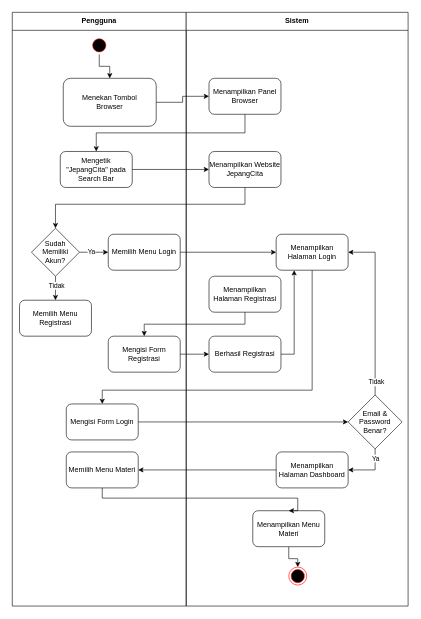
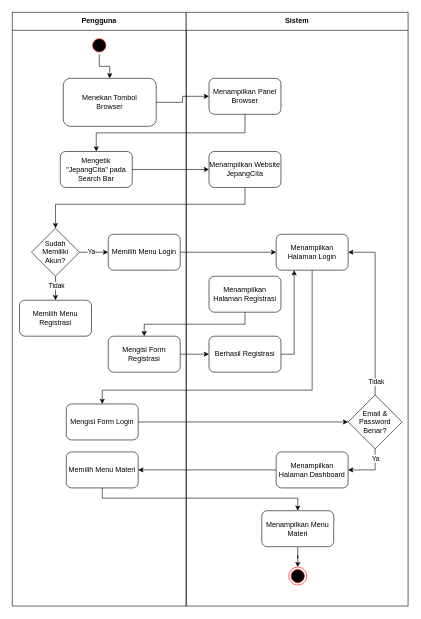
  <mxCell id="0" />
  <mxCell id="1" parent="0" />
  <mxCell id="2" value="Pengguna" style="swimlane;whiteSpace=wrap;html=1;startSize=30;" parent="1" vertex="1"><mxGeometry y="20" width="290" height="990" as="geometry" x="20" /></mxCell>
  <mxCell id="3" style="edgeStyle=orthogonalEdgeStyle;rounded=0;orthogonalLoop=1;jettySize=auto;html=1;entryX=0.5;entryY=0;entryDx=0;entryDy=0;" parent="2" source="4" target="5" edge="1"><mxGeometry relative="1" as="geometry" /></mxCell>
  <mxCell id="4" value="" style="ellipse;html=1;shape=startState;fillColor=#000000;strokeColor=#ff0000;" parent="2" vertex="1"><mxGeometry x="130" y="40" width="30" height="30" as="geometry" /></mxCell>
  <mxCell id="5" value="Menekan Tombol&lt;div&gt;Browser&lt;/div&gt;" style="rounded=1;whiteSpace=wrap;html=1;" parent="2" vertex="1"><mxGeometry x="85" y="110" width="155" height="80" as="geometry" /></mxCell>
  <mxCell id="6" value="Mengetik &quot;JepangCita&quot; pada Search Bar" style="whiteSpace=wrap;html=1;rounded=1;" parent="2" vertex="1"><mxGeometry x="80" y="232" width="120" height="60" as="geometry" /></mxCell>
  <mxCell id="7" style="edgeStyle=orthogonalEdgeStyle;rounded=0;orthogonalLoop=1;jettySize=auto;html=1;exitX=1;exitY=0.5;exitDx=0;exitDy=0;" edge="1" parent="2" source="11" target="12"><mxGeometry relative="1" as="geometry" /></mxCell>
  <mxCell id="8" value="Ya" style="edgeLabel;html=1;align=center;verticalAlign=middle;resizable=0;points=[];" vertex="1" connectable="0" parent="7"><mxGeometry x="-0.201" y="1" relative="1" as="geometry"><mxPoint as="offset" /></mxGeometry></mxCell>
  <mxCell id="9" style="edgeStyle=orthogonalEdgeStyle;rounded=0;orthogonalLoop=1;jettySize=auto;html=1;exitX=0.5;exitY=1;exitDx=0;exitDy=0;entryX=0.5;entryY=0;entryDx=0;entryDy=0;" edge="1" parent="2" source="11" target="13"><mxGeometry relative="1" as="geometry" /></mxCell>
  <mxCell id="10" value="Tidak" style="edgeLabel;html=1;align=center;verticalAlign=middle;resizable=0;points=[];" vertex="1" connectable="0" parent="9"><mxGeometry x="-0.01" y="2" relative="1" as="geometry"><mxPoint x="-1" y="-5" as="offset" /></mxGeometry></mxCell>
  <mxCell id="11" value="Sudah Memiliki Akun?" style="rhombus;whiteSpace=wrap;html=1;" vertex="1" parent="2"><mxGeometry x="32" y="360" width="80" height="80" as="geometry" /></mxCell>
  <mxCell id="12" value="Memilih Menu Login" style="whiteSpace=wrap;html=1;rounded=1;" vertex="1" parent="2"><mxGeometry x="160" y="370" width="120" height="60" as="geometry" /></mxCell>
  <mxCell id="13" value="Memilih Menu Registrasi" style="whiteSpace=wrap;html=1;rounded=1;" vertex="1" parent="2"><mxGeometry x="12" y="480" width="120" height="60" as="geometry" /></mxCell>
  <mxCell id="14" value="Mengisi Form Login" style="whiteSpace=wrap;html=1;rounded=1;" vertex="1" parent="2"><mxGeometry x="90" y="653" width="120" height="60" as="geometry" /></mxCell>
  <mxCell id="15" value="Memilih Menu Materi" style="whiteSpace=wrap;html=1;rounded=1;" vertex="1" parent="2"><mxGeometry x="90" y="733" width="120" height="60" as="geometry" /></mxCell>
  <mxCell id="16" value="Mengisi Form Registrasi" style="whiteSpace=wrap;html=1;rounded=1;" vertex="1" parent="2"><mxGeometry x="160" y="540" width="120" height="60" as="geometry" /></mxCell>
  <mxCell id="17" value="Sistem" style="swimlane;whiteSpace=wrap;html=1;startSize=30;" parent="1" vertex="1"><mxGeometry x="310" y="20" width="370" height="990" as="geometry" /></mxCell>
  <mxCell id="18" value="Menampilkan Panel Browser" style="whiteSpace=wrap;html=1;rounded=1;" parent="17" vertex="1"><mxGeometry x="38" y="110" width="120" height="60" as="geometry" /></mxCell>
  <mxCell id="19" value="Menampilkan Website JepangCita" style="whiteSpace=wrap;html=1;rounded=1;" parent="17" vertex="1"><mxGeometry x="38" y="232" width="120" height="60" as="geometry" /></mxCell>
  <mxCell id="20" value="Menampilkan Halaman Login" style="whiteSpace=wrap;html=1;rounded=1;" vertex="1" parent="17"><mxGeometry x="150" y="370" width="120" height="60" as="geometry" /></mxCell>
  <mxCell id="21" style="edgeStyle=orthogonalEdgeStyle;rounded=0;orthogonalLoop=1;jettySize=auto;html=1;exitX=0.5;exitY=0;exitDx=0;exitDy=0;entryX=1;entryY=0.5;entryDx=0;entryDy=0;" edge="1" parent="17" source="25" target="20"><mxGeometry relative="1" as="geometry" /></mxCell>
  <mxCell id="22" value="Tidak" style="edgeLabel;html=1;align=center;verticalAlign=middle;resizable=0;points=[];" vertex="1" connectable="0" parent="21"><mxGeometry x="0.837" y="1" relative="1" as="geometry"><mxPoint x="23" y="215" as="offset" /></mxGeometry></mxCell>
  <mxCell id="23" style="edgeStyle=orthogonalEdgeStyle;rounded=0;orthogonalLoop=1;jettySize=auto;html=1;exitX=0.5;exitY=1;exitDx=0;exitDy=0;entryX=1;entryY=0.5;entryDx=0;entryDy=0;" edge="1" parent="17" source="25" target="26"><mxGeometry relative="1" as="geometry" /></mxCell>
  <mxCell id="24" value="Ya" style="edgeLabel;html=1;align=center;verticalAlign=middle;resizable=0;points=[];" vertex="1" connectable="0" parent="23"><mxGeometry x="-0.534" relative="1" as="geometry"><mxPoint y="-4" as="offset" /></mxGeometry></mxCell>
  <mxCell id="25" value="Email &amp;amp; Password Benar?" style="rhombus;whiteSpace=wrap;html=1;" vertex="1" parent="17"><mxGeometry x="270" y="638" width="90" height="90" as="geometry" /></mxCell>
  <mxCell id="26" value="Menampilkan Halaman Dashboard" style="whiteSpace=wrap;html=1;rounded=1;" vertex="1" parent="17"><mxGeometry x="150" y="733" width="120" height="60" as="geometry" /></mxCell>
  <mxCell id="27" style="edgeStyle=orthogonalEdgeStyle;rounded=0;orthogonalLoop=1;jettySize=auto;html=1;entryX=0.5;entryY=0;entryDx=0;entryDy=0;" edge="1" parent="17" source="28" target="29"><mxGeometry relative="1" as="geometry" /></mxCell>
- <mxCell id="28" value="Menampilkan Menu Materi" style="whiteSpace=wrap;html=1;rounded=1;" vertex="1" parent="17"><mxGeometry x="111" y="831" width="120" height="60" as="geometry" /></mxCell>
+ <mxCell id="28" value="Menampilkan Menu Materi" style="whiteSpace=wrap;html=1;rounded=1;" vertex="1" parent="17"><mxGeometry x="126" y="831" width="120" height="60" as="geometry" /></mxCell>
  <mxCell id="29" value="" style="ellipse;html=1;shape=endState;fillColor=#000000;strokeColor=#ff0000;" vertex="1" parent="17"><mxGeometry x="171" y="925" width="30" height="30" as="geometry" /></mxCell>
  <mxCell id="30" value="Menampilkan Halaman Registrasi" style="whiteSpace=wrap;html=1;rounded=1;" vertex="1" parent="17"><mxGeometry x="38" y="440" width="120" height="60" as="geometry" /></mxCell>
  <mxCell id="31" style="edgeStyle=orthogonalEdgeStyle;rounded=0;orthogonalLoop=1;jettySize=auto;html=1;entryX=0.25;entryY=1;entryDx=0;entryDy=0;" edge="1" parent="17" source="32" target="20"><mxGeometry relative="1" as="geometry"><Array as="points"><mxPoint x="180" y="570" /></Array></mxGeometry></mxCell>
  <mxCell id="32" value="Berhasil Registrasi" style="whiteSpace=wrap;html=1;rounded=1;" vertex="1" parent="17"><mxGeometry x="38" y="540" width="120" height="60" as="geometry" /></mxCell>
  <mxCell id="33" value="" style="edgeStyle=orthogonalEdgeStyle;rounded=0;orthogonalLoop=1;jettySize=auto;html=1;exitX=1;exitY=0.5;exitDx=0;exitDy=0;" parent="1" source="5" target="18" edge="1"><mxGeometry relative="1" as="geometry"><mxPoint x="240" y="150.029" as="sourcePoint" /></mxGeometry></mxCell>
  <mxCell id="34" style="edgeStyle=orthogonalEdgeStyle;rounded=0;orthogonalLoop=1;jettySize=auto;html=1;exitX=0.5;exitY=1;exitDx=0;exitDy=0;entryX=0.5;entryY=0;entryDx=0;entryDy=0;" parent="1" source="18" target="6" edge="1"><mxGeometry relative="1" as="geometry" /></mxCell>
  <mxCell id="35" style="edgeStyle=orthogonalEdgeStyle;rounded=0;orthogonalLoop=1;jettySize=auto;html=1;entryX=0;entryY=0.5;entryDx=0;entryDy=0;" parent="1" source="6" target="19" edge="1"><mxGeometry relative="1" as="geometry"><mxPoint x="300" y="282" as="targetPoint" /></mxGeometry></mxCell>
  <mxCell id="36" style="edgeStyle=orthogonalEdgeStyle;rounded=0;orthogonalLoop=1;jettySize=auto;html=1;entryX=0.5;entryY=0;entryDx=0;entryDy=0;exitX=0.5;exitY=1;exitDx=0;exitDy=0;" edge="1" parent="1" source="19" target="11"><mxGeometry relative="1" as="geometry"><mxPoint x="165" y="380" as="targetPoint" /><Array as="points"><mxPoint x="388" y="340" /><mxPoint x="110" y="340" /></Array></mxGeometry></mxCell>
  <mxCell id="37" style="edgeStyle=orthogonalEdgeStyle;rounded=0;orthogonalLoop=1;jettySize=auto;html=1;entryX=0;entryY=0.5;entryDx=0;entryDy=0;" edge="1" parent="1" source="12" target="20"><mxGeometry relative="1" as="geometry" /></mxCell>
  <mxCell id="38" value="" style="edgeStyle=orthogonalEdgeStyle;rounded=0;orthogonalLoop=1;jettySize=auto;html=1;entryX=1;entryY=0.5;entryDx=0;entryDy=0;" edge="1" parent="1" source="26" target="15"><mxGeometry relative="1" as="geometry" /></mxCell>
  <mxCell id="39" style="edgeStyle=orthogonalEdgeStyle;rounded=0;orthogonalLoop=1;jettySize=auto;html=1;exitX=0.5;exitY=1;exitDx=0;exitDy=0;entryX=0.5;entryY=0;entryDx=0;entryDy=0;" edge="1" parent="1" source="20" target="14"><mxGeometry relative="1" as="geometry"><Array as="points"><mxPoint x="520" y="650" /><mxPoint x="170" y="650" /></Array></mxGeometry></mxCell>
  <mxCell id="40" style="edgeStyle=orthogonalEdgeStyle;rounded=0;orthogonalLoop=1;jettySize=auto;html=1;exitX=1;exitY=0.5;exitDx=0;exitDy=0;entryX=0;entryY=0.5;entryDx=0;entryDy=0;" edge="1" parent="1" source="14" target="25"><mxGeometry relative="1" as="geometry" /></mxCell>
  <mxCell id="41" style="edgeStyle=orthogonalEdgeStyle;rounded=0;orthogonalLoop=1;jettySize=auto;html=1;entryX=0.5;entryY=0;entryDx=0;entryDy=0;" edge="1" parent="1" source="15" target="28"><mxGeometry relative="1" as="geometry"><Array as="points"><mxPoint x="170" y="830" /><mxPoint x="496" y="830" /></Array></mxGeometry></mxCell>
  <mxCell id="42" style="edgeStyle=orthogonalEdgeStyle;rounded=0;orthogonalLoop=1;jettySize=auto;html=1;entryX=0.5;entryY=0;entryDx=0;entryDy=0;" edge="1" parent="1" source="30" target="16"><mxGeometry relative="1" as="geometry"><Array as="points"><mxPoint x="408" y="540" /><mxPoint x="240" y="540" /></Array></mxGeometry></mxCell>
  <mxCell id="43" style="edgeStyle=orthogonalEdgeStyle;rounded=0;orthogonalLoop=1;jettySize=auto;html=1;entryX=0;entryY=0.5;entryDx=0;entryDy=0;" edge="1" parent="1" source="16" target="32"><mxGeometry relative="1" as="geometry" /></mxCell>
